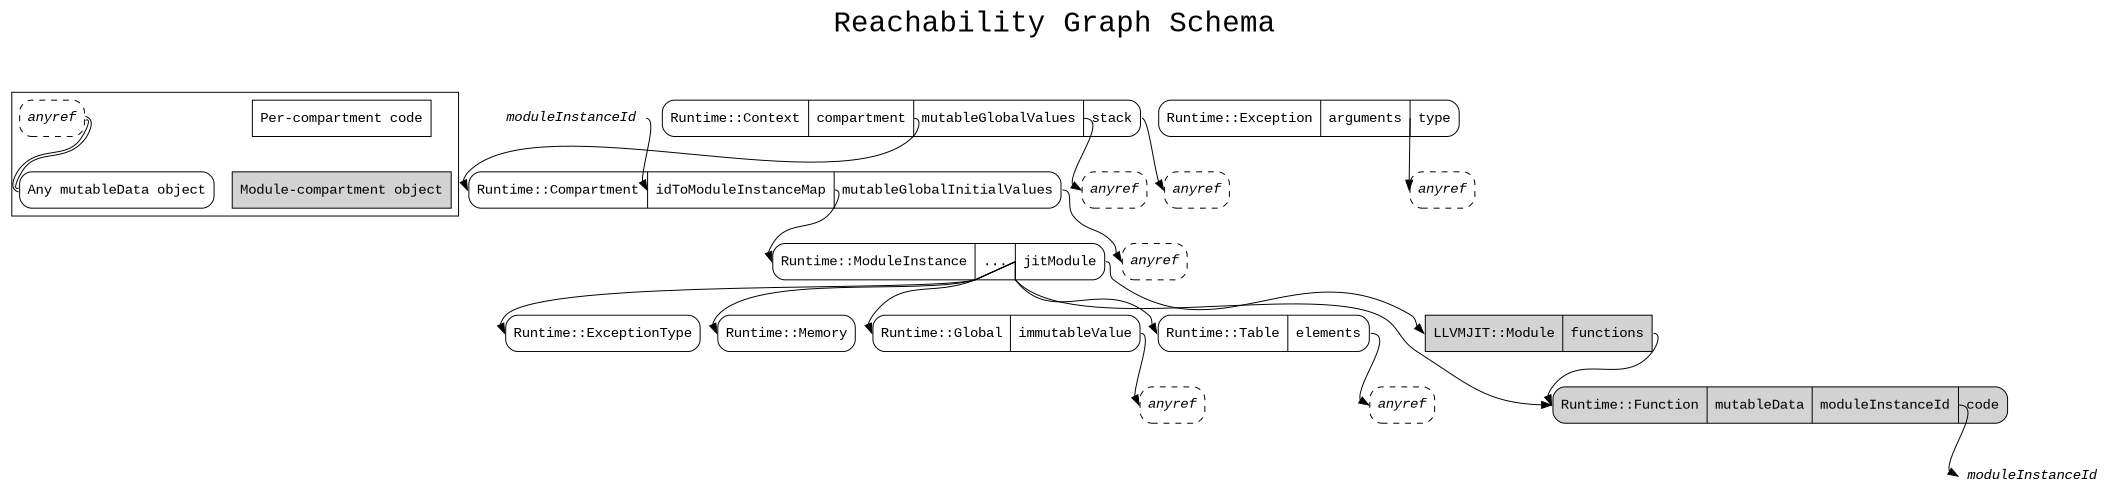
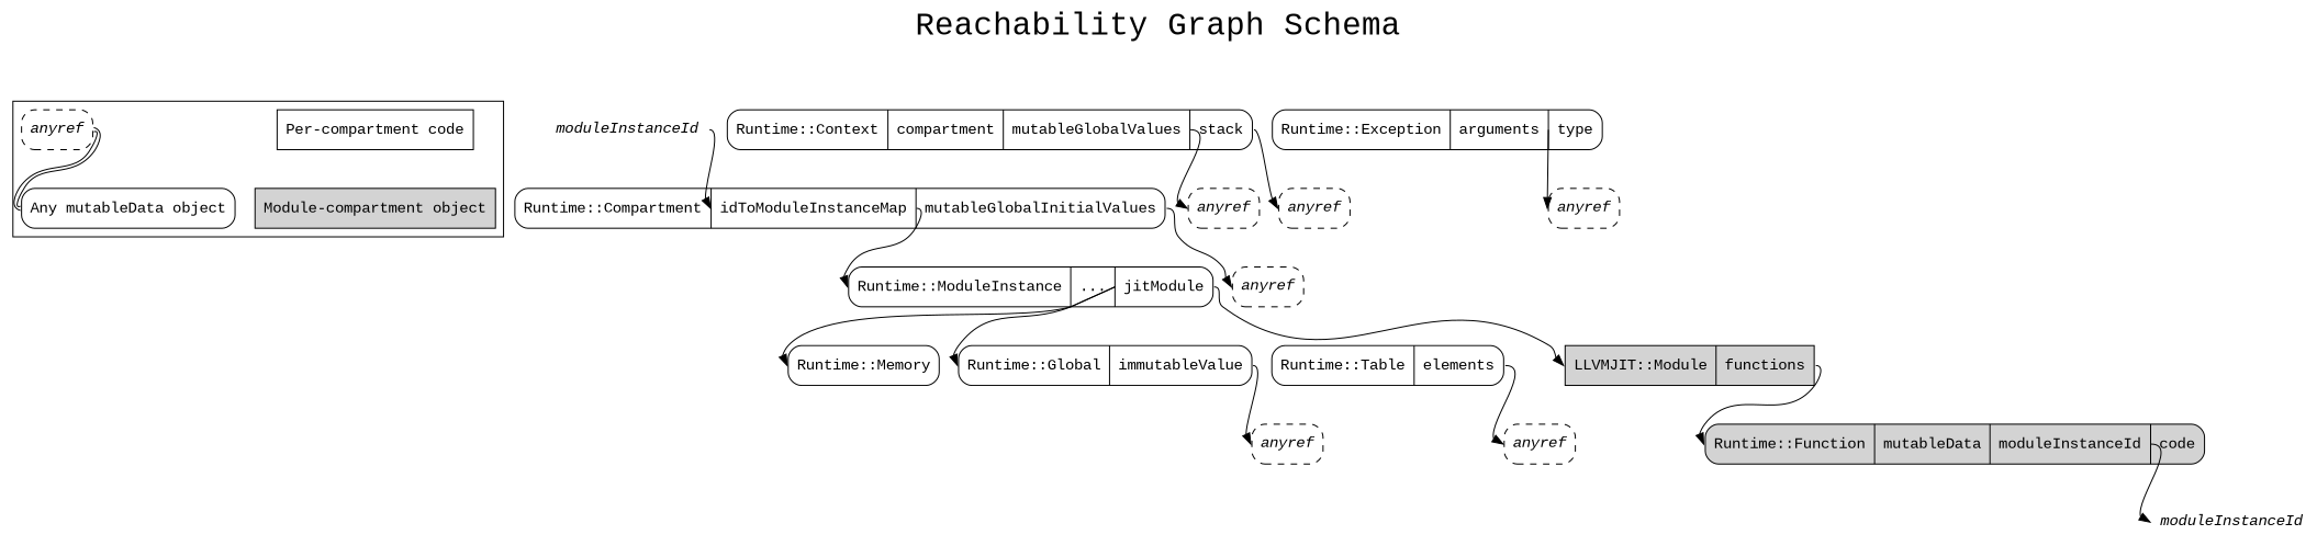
  digraph {
    fontname="Liberation Mono"
    fontsize=30
    label="Reachability Graph Schema"
    labelloc=t
    rankdir=TB
    node [fontname="Liberation Mono" shape=record style=rounded]
    edge [fontname="Liberation Mono" headport="ref:w" tailport="environment:e"]
    n1 [label="Per-compartment code" style=""]
    n2 [label="Module-compartment object" style=filled]
    n3 [label=<<i>anyref</i>> style="rounded, dashed"]
    n4 [label="Any mutableData object"]
    n5 [label=<<i>anyref</i>> style="rounded, dashed"]
    n6 [label=<<i>anyref</i>> style="rounded, dashed"]
    n7 [label=<<i>anyref</i>> style="rounded, dashed"]
    n8 [label=<<i>anyref</i>> style="rounded, dashed"]
    n9 [label=<<i>anyref</i>> style="rounded, dashed"]
    n10 [label=<<i>anyref</i>> style="rounded, dashed"]
    n11 [label="{<ref>Runtime::Exception}|<arguments>arguments|<type>type"]
-   n12 [label="{<ref>Runtime::ExceptionType}"]
    n13 [label="{<ref>Runtime::Compartment}|<idToModuleInstanceMap> idToModuleInstanceMap|<mutableGlobalInitialValues>mutableGlobalInitialValues}"]
    n14 [label="{<ref>Runtime::ModuleInstance}|<environment>...|<jitModule> jitModule"]
    n15 [label="{<ref>Runtime::Memory}"]
    n16 [label="{<ref>Runtime::Global}|<immutableValue> immutableValue"]
    n17 [label="{<ref>Runtime::Table}|<elements> elements"]
    n18 [label="{<ref>Runtime::Function}|<mutableData> mutableData|<moduleInstanceId> moduleInstanceId|<code>code" style="filled, rounded"]
    n19 [label="{<ref>LLVMJIT::Module}|<functions>functions" style=filled]
    n20 [label=<<i>moduleInstanceId</i>> shape=plaintext style=""]
    n21 [label="{<ref>Runtime::Context}|<compartment> compartment|<mutableGlobalValues> mutableGlobalValues|<stack> stack"]
    n22 [label=<<i>moduleInstanceId</i>> shape=plaintext style=""]
    subgraph cluster_1 {
      label=""
      style=solid
      n1
      n2
      n3
      n4
    }
    n1 -> n2 [dir=none style=invisible]
    n3 -> n4 [color="black:invis:black" dir=none headport=w tailport=e]
    n11 -> n8 [headport=w tailport="arguments:e"]
    n13 -> n10 [headport=w tailport="mutableGlobalInitialValues:e"]
    n13 -> n14 [tailport="idToModuleInstanceMap:e"]
-   n14 -> n12
    n14 -> n15
    n14 -> n16
-   n14 -> n17
-   n14 -> n18
    n14 -> n19 [tailport="jitModule:e"]
    n16 -> n6 [headport=w tailport="immutableValue:e"]
    n17 -> n7 [headport=w tailport="elements:e"]
    n18 -> n20 [headport=w tailport="moduleInstanceId:e"]
    n19 -> n18 [tailport="functions:e"]
    n21 -> n5 [headport=w tailport="mutableGlobalValues:e"]
    n21 -> n9 [headport=w tailport="stack:e"]
-   n21 -> n13 [tailport="compartment:e"]
    n22 -> n13 [headport="idToModuleInstanceMap:w" tailport="e:e"]
  }
